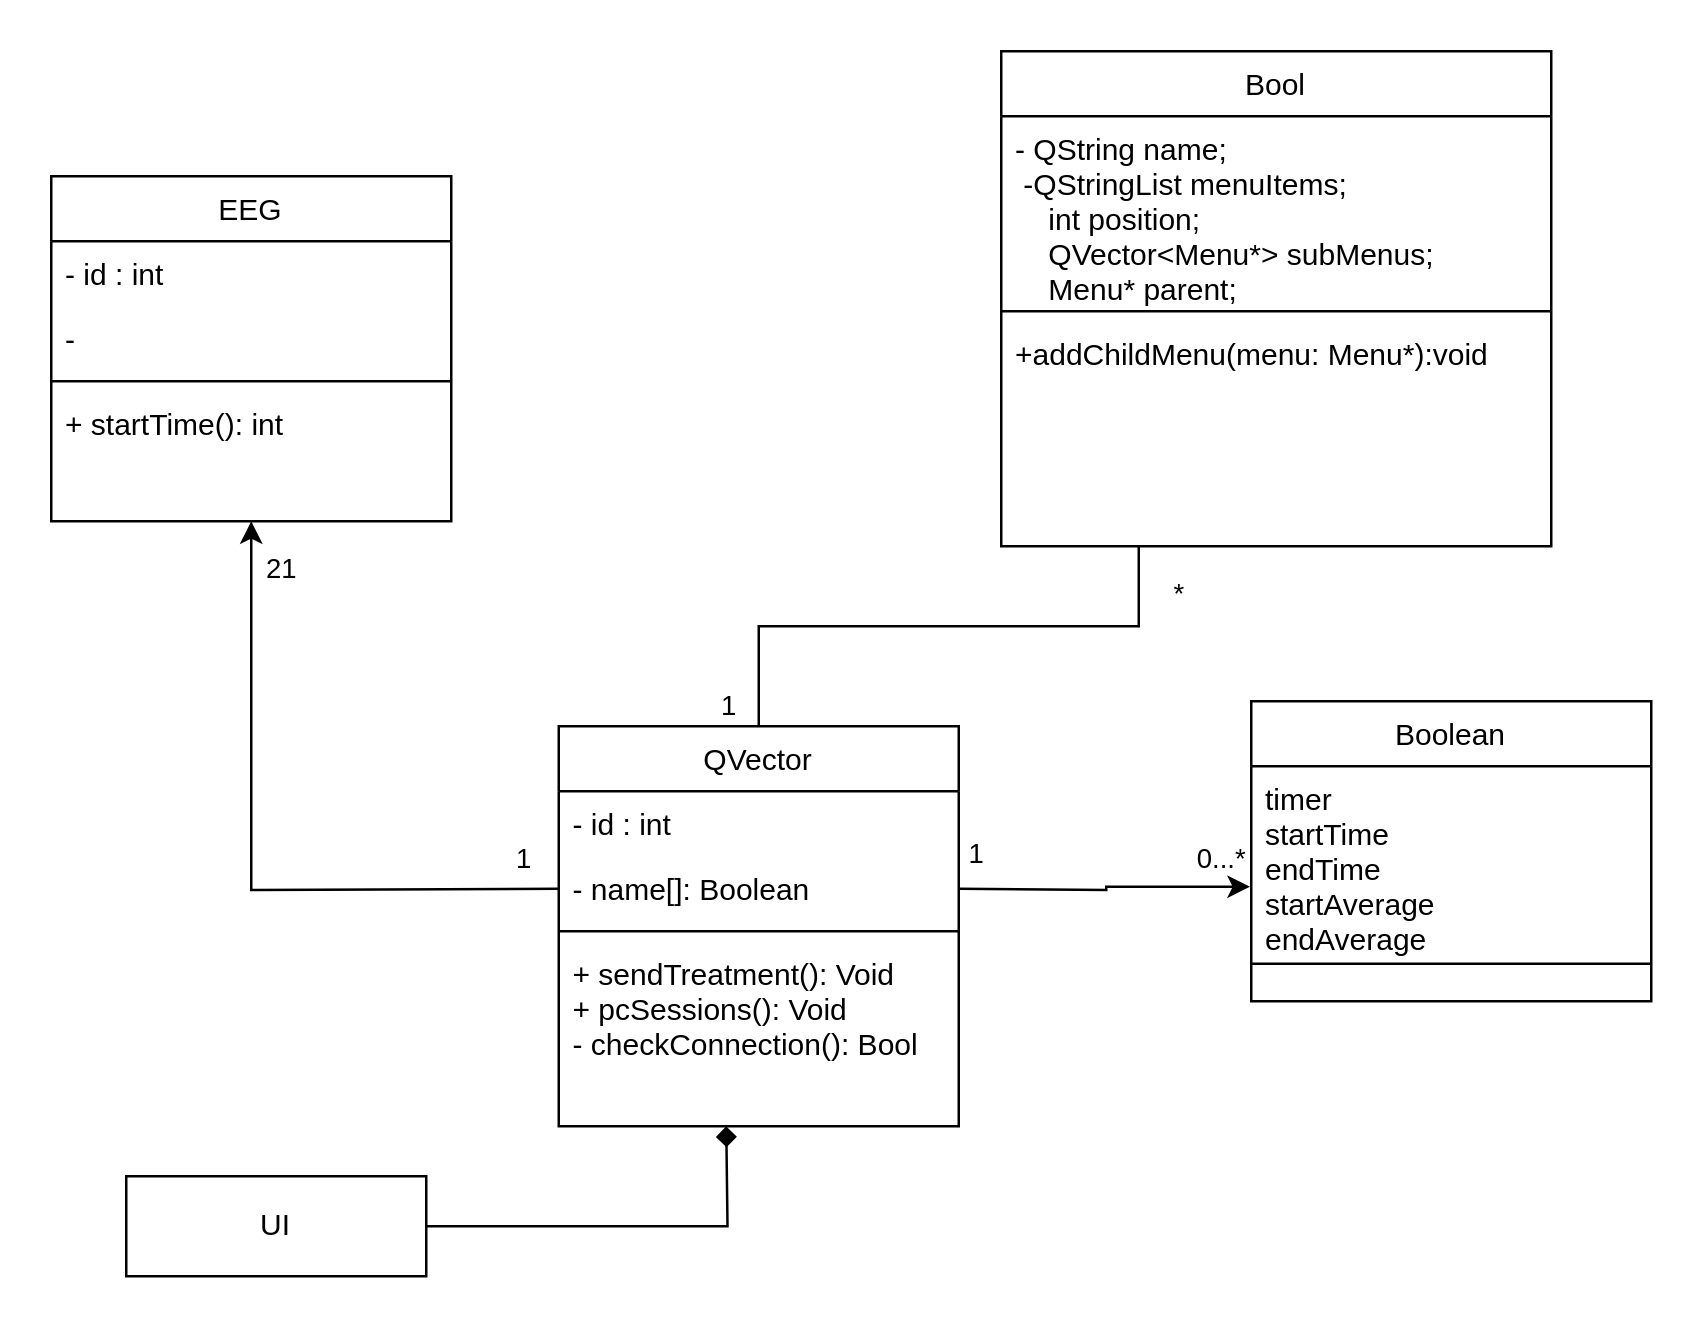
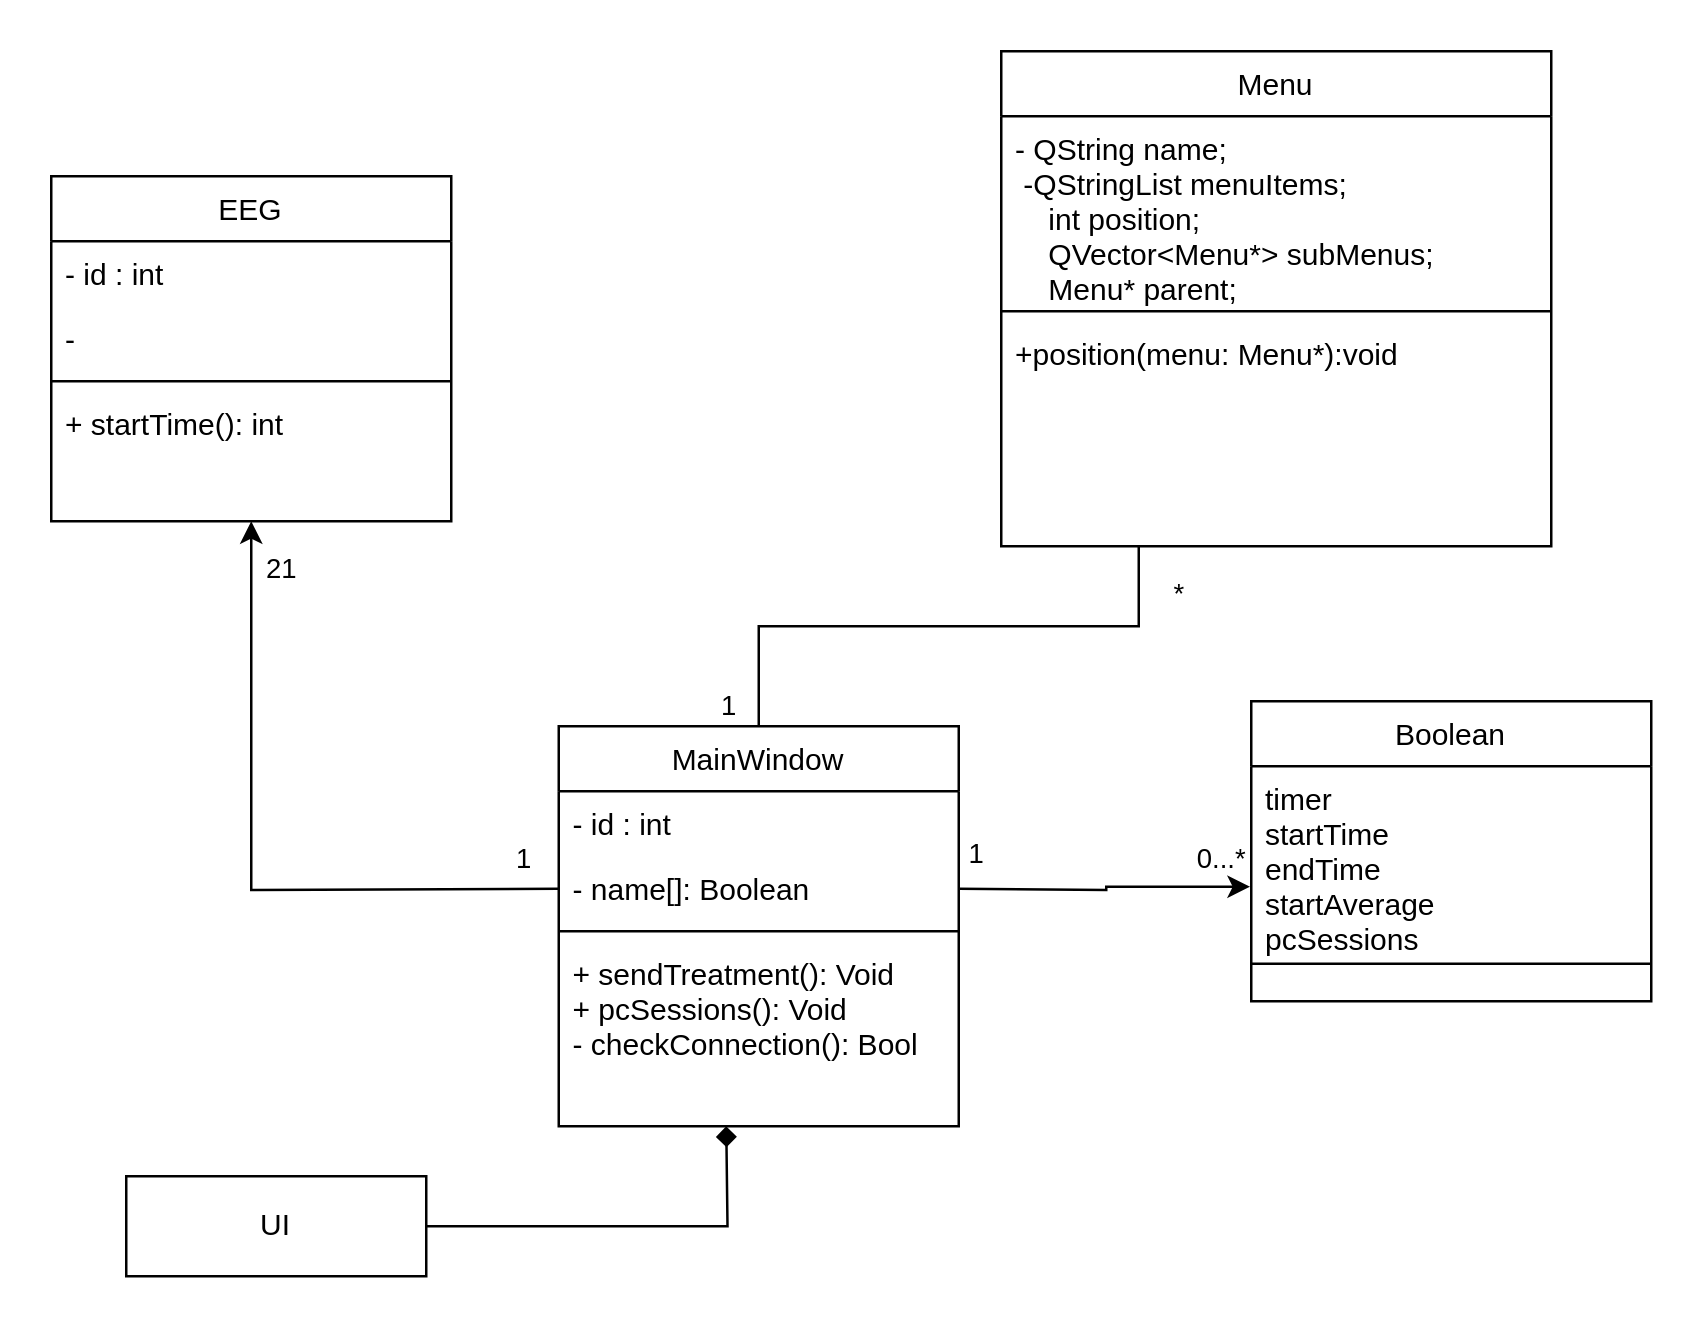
  <mxCell id="0" />
  <mxCell id="1" parent="0" />
  <mxCell id="2" value="EEG" style="swimlane;fontStyle=0;align=center;verticalAlign=top;childLayout=stackLayout;horizontal=1;startSize=26;horizontalStack=0;resizeParent=1;resizeLast=0;collapsible=1;marginBottom=0;rounded=0;shadow=0;strokeWidth=1;" parent="1" vertex="1"><mxGeometry x="20" y="70" width="160" height="138" as="geometry"><mxRectangle x="230" y="140" width="160" height="26" as="alternateBounds" /></mxGeometry></mxCell>
  <mxCell id="3" value="- id : int" style="text;align=left;verticalAlign=top;spacingLeft=4;spacingRight=4;overflow=hidden;rotatable=0;points=[[0,0.5],[1,0.5]];portConstraint=eastwest;" parent="2" vertex="1"><mxGeometry y="26" width="160" height="26" as="geometry" /></mxCell>
  <mxCell id="4" value="- " style="text;align=left;verticalAlign=top;spacingLeft=4;spacingRight=4;overflow=hidden;rotatable=0;points=[[0,0.5],[1,0.5]];portConstraint=eastwest;rounded=0;shadow=0;html=0;" parent="2" vertex="1"><mxGeometry y="52" width="160" height="26" as="geometry" /></mxCell>
  <mxCell id="5" value="" style="line;html=1;strokeWidth=1;align=left;verticalAlign=middle;spacingTop=-1;spacingLeft=3;spacingRight=3;rotatable=0;labelPosition=right;points=[];portConstraint=eastwest;" parent="2" vertex="1"><mxGeometry y="78" width="160" height="8" as="geometry" /></mxCell>
  <mxCell id="6" value="+ startTime(): int " style="text;align=left;verticalAlign=top;spacingLeft=4;spacingRight=4;overflow=hidden;rotatable=0;points=[[0,0.5],[1,0.5]];portConstraint=eastwest;" parent="2" vertex="1"><mxGeometry y="86" width="160" height="26" as="geometry" /></mxCell>
- <mxCell id="7" value="Bool" style="swimlane;fontStyle=0;align=center;verticalAlign=top;childLayout=stackLayout;horizontal=1;startSize=26;horizontalStack=0;resizeParent=1;resizeLast=0;collapsible=1;marginBottom=0;rounded=0;shadow=0;strokeWidth=1;" vertex="1" parent="1"><mxGeometry x="400" width="220" height="198" as="geometry" y="20"><mxRectangle x="230" y="140" width="160" height="26" as="alternateBounds" /></mxGeometry></mxCell>
+ <mxCell id="7" value="Menu" style="swimlane;fontStyle=0;align=center;verticalAlign=top;childLayout=stackLayout;horizontal=1;startSize=26;horizontalStack=0;resizeParent=1;resizeLast=0;collapsible=1;marginBottom=0;rounded=0;shadow=0;strokeWidth=1;" vertex="1" parent="1"><mxGeometry x="400" width="220" height="198" as="geometry" y="20"><mxRectangle x="230" y="140" width="160" height="26" as="alternateBounds" /></mxGeometry></mxCell>
  <mxCell id="8" value="- QString name;&#10; -QStringList menuItems;&#10;    int position;&#10;    QVector&lt;Menu*&gt; subMenus;&#10;    Menu* parent;" style="text;align=left;verticalAlign=top;spacingLeft=4;spacingRight=4;overflow=hidden;rotatable=0;points=[[0,0.5],[1,0.5]];portConstraint=eastwest;" vertex="1" parent="7"><mxGeometry y="26" width="220" height="74" as="geometry" /></mxCell>
  <mxCell id="9" value="" style="line;html=1;strokeWidth=1;align=left;verticalAlign=middle;spacingTop=-1;spacingLeft=3;spacingRight=3;rotatable=0;labelPosition=right;points=[];portConstraint=eastwest;" vertex="1" parent="7"><mxGeometry y="100" width="220" height="8" as="geometry" /></mxCell>
- <mxCell id="10" value="+addChildMenu(menu: Menu*):void&#10;" style="text;align=left;verticalAlign=top;spacingLeft=4;spacingRight=4;overflow=hidden;rotatable=0;points=[[0,0.5],[1,0.5]];portConstraint=eastwest;" vertex="1" parent="7"><mxGeometry y="108" width="220" height="26" as="geometry" /></mxCell>
+ <mxCell id="10" value="+position(menu: Menu*):void&#10;" style="text;align=left;verticalAlign=top;spacingLeft=4;spacingRight=4;overflow=hidden;rotatable=0;points=[[0,0.5],[1,0.5]];portConstraint=eastwest;" vertex="1" parent="7"><mxGeometry y="108" width="220" height="26" as="geometry" /></mxCell>
  <mxCell id="11" style="edgeStyle=orthogonalEdgeStyle;rounded=0;orthogonalLoop=1;jettySize=auto;html=1;entryX=0.25;entryY=1;entryDx=0;entryDy=0;endArrow=none;" edge="1" parent="1" source="14" target="7"><mxGeometry relative="1" as="geometry"><Array as="points"><mxPoint x="303" y="250" /><mxPoint x="455" y="250" /></Array></mxGeometry></mxCell>
  <mxCell id="12" value="1" style="edgeLabel;html=1;align=center;verticalAlign=middle;resizable=0;points=[];" vertex="1" connectable="0" parent="11"><mxGeometry x="-0.853" relative="1" as="geometry"><mxPoint x="-13" y="7" as="offset" /></mxGeometry></mxCell>
  <mxCell id="13" value="*" style="edgeLabel;html=1;align=center;verticalAlign=middle;resizable=0;points=[];" vertex="1" connectable="0" parent="11"><mxGeometry x="0.837" y="-2" relative="1" as="geometry"><mxPoint x="13" as="offset" /></mxGeometry></mxCell>
- <mxCell id="14" value="QVector" style="swimlane;fontStyle=0;align=center;verticalAlign=top;childLayout=stackLayout;horizontal=1;startSize=26;horizontalStack=0;resizeParent=1;resizeLast=0;collapsible=1;marginBottom=0;rounded=0;shadow=0;strokeWidth=1;" vertex="1" parent="1"><mxGeometry x="223" y="290" width="160" height="160" as="geometry"><mxRectangle x="230" y="140" width="160" height="26" as="alternateBounds" /></mxGeometry></mxCell>
+ <mxCell id="14" value="MainWindow" style="swimlane;fontStyle=0;align=center;verticalAlign=top;childLayout=stackLayout;horizontal=1;startSize=26;horizontalStack=0;resizeParent=1;resizeLast=0;collapsible=1;marginBottom=0;rounded=0;shadow=0;strokeWidth=1;" vertex="1" parent="1"><mxGeometry x="223" y="290" width="160" height="160" as="geometry"><mxRectangle x="230" y="140" width="160" height="26" as="alternateBounds" /></mxGeometry></mxCell>
  <mxCell id="15" value="- id : int" style="text;align=left;verticalAlign=top;spacingLeft=4;spacingRight=4;overflow=hidden;rotatable=0;points=[[0,0.5],[1,0.5]];portConstraint=eastwest;" vertex="1" parent="14"><mxGeometry y="26" width="160" height="26" as="geometry" /></mxCell>
  <mxCell id="16" value="- name[]: Boolean" style="text;align=left;verticalAlign=top;spacingLeft=4;spacingRight=4;overflow=hidden;rotatable=0;points=[[0,0.5],[1,0.5]];portConstraint=eastwest;rounded=0;shadow=0;html=0;" vertex="1" parent="14"><mxGeometry y="52" width="160" height="26" as="geometry" /></mxCell>
  <mxCell id="17" value="" style="line;html=1;strokeWidth=1;align=left;verticalAlign=middle;spacingTop=-1;spacingLeft=3;spacingRight=3;rotatable=0;labelPosition=right;points=[];portConstraint=eastwest;" vertex="1" parent="14"><mxGeometry y="78" width="160" height="8" as="geometry" /></mxCell>
  <mxCell id="18" value="+ sendTreatment(): Void&#10;+ pcSessions(): Void&#10;- checkConnection(): Bool" style="text;align=left;verticalAlign=top;spacingLeft=4;spacingRight=4;overflow=hidden;rotatable=0;points=[[0,0.5],[1,0.5]];portConstraint=eastwest;" vertex="1" parent="14"><mxGeometry y="86" width="160" height="48" as="geometry" /></mxCell>
  <mxCell id="19" style="edgeStyle=orthogonalEdgeStyle;rounded=0;orthogonalLoop=1;jettySize=auto;html=1;entryX=0.5;entryY=1;entryDx=0;entryDy=0;" edge="1" parent="1" target="2"><mxGeometry relative="1" as="geometry"><mxPoint x="223" y="355" as="sourcePoint" /></mxGeometry></mxCell>
  <mxCell id="20" value="1" style="edgeLabel;html=1;align=center;verticalAlign=middle;resizable=0;points=[];" vertex="1" connectable="0" parent="19"><mxGeometry x="-0.89" y="1" relative="1" as="geometry"><mxPoint y="-14" as="offset" /></mxGeometry></mxCell>
  <mxCell id="21" value="21" style="edgeLabel;html=1;align=center;verticalAlign=middle;resizable=0;points=[];" vertex="1" connectable="0" parent="19"><mxGeometry x="0.752" relative="1" as="geometry"><mxPoint x="11" y="-15" as="offset" /></mxGeometry></mxCell>
  <mxCell id="22" value="Boolean" style="swimlane;fontStyle=0;align=center;verticalAlign=top;childLayout=stackLayout;horizontal=1;startSize=26;horizontalStack=0;resizeParent=1;resizeLast=0;collapsible=1;marginBottom=0;rounded=0;shadow=0;strokeWidth=1;" vertex="1" parent="1"><mxGeometry x="500" y="280" width="160" height="120" as="geometry"><mxRectangle x="230" y="140" width="160" height="26" as="alternateBounds" /></mxGeometry></mxCell>
- <mxCell id="23" value="timer&#10;startTime&#10;endTime&#10;startAverage&#10;endAverage" style="text;align=left;verticalAlign=top;spacingLeft=4;spacingRight=4;overflow=hidden;rotatable=0;points=[[0,0.5],[1,0.5]];portConstraint=eastwest;rounded=0;shadow=0;html=0;" vertex="1" parent="22"><mxGeometry y="26" width="160" height="78" as="geometry" /></mxCell>
+ <mxCell id="23" value="timer&#10;startTime&#10;endTime&#10;startAverage&#10;pcSessions" style="text;align=left;verticalAlign=top;spacingLeft=4;spacingRight=4;overflow=hidden;rotatable=0;points=[[0,0.5],[1,0.5]];portConstraint=eastwest;rounded=0;shadow=0;html=0;" vertex="1" parent="22"><mxGeometry y="26" width="160" height="78" as="geometry" /></mxCell>
  <mxCell id="24" value="" style="line;html=1;strokeWidth=1;align=left;verticalAlign=middle;spacingTop=-1;spacingLeft=3;spacingRight=3;rotatable=0;labelPosition=right;points=[];portConstraint=eastwest;" vertex="1" parent="22"><mxGeometry y="104" width="160" height="2" as="geometry" /></mxCell>
  <mxCell id="25" style="edgeStyle=orthogonalEdgeStyle;rounded=0;orthogonalLoop=1;jettySize=auto;html=1;entryX=-0.003;entryY=0.618;entryDx=0;entryDy=0;entryPerimeter=0;" edge="1" parent="1" target="23"><mxGeometry relative="1" as="geometry"><mxPoint x="383" y="355" as="sourcePoint" /></mxGeometry></mxCell>
  <mxCell id="26" value="0...*" style="edgeLabel;html=1;align=center;verticalAlign=middle;resizable=0;points=[];" vertex="1" connectable="0" parent="25"><mxGeometry x="0.8" y="1" relative="1" as="geometry"><mxPoint y="-11" as="offset" /></mxGeometry></mxCell>
  <mxCell id="27" value="1" style="edgeLabel;html=1;align=center;verticalAlign=middle;resizable=0;points=[];" vertex="1" connectable="0" parent="25"><mxGeometry x="-0.707" y="-1" relative="1" as="geometry"><mxPoint x="-10" y="-16" as="offset" /></mxGeometry></mxCell>
  <mxCell id="28" style="edgeStyle=orthogonalEdgeStyle;rounded=0;orthogonalLoop=1;jettySize=auto;html=1;endArrow=diamond;endFill=1;" edge="1" parent="1" source="29"><mxGeometry relative="1" as="geometry"><mxPoint x="290" y="450" as="targetPoint" /></mxGeometry></mxCell>
  <mxCell id="29" value="UI" style="rounded=0;whiteSpace=wrap;html=1;" vertex="1" parent="1"><mxGeometry x="50" y="470" width="120" height="40" as="geometry" /></mxCell>
